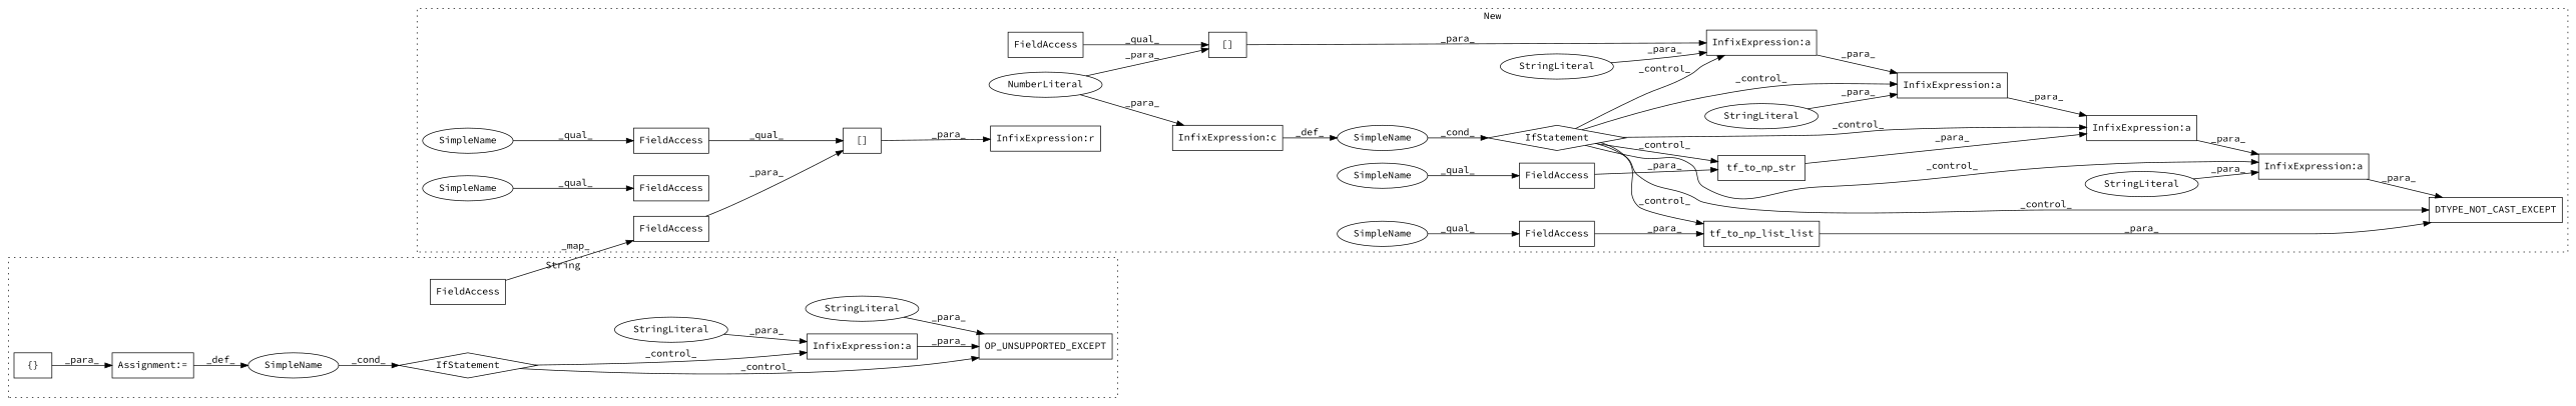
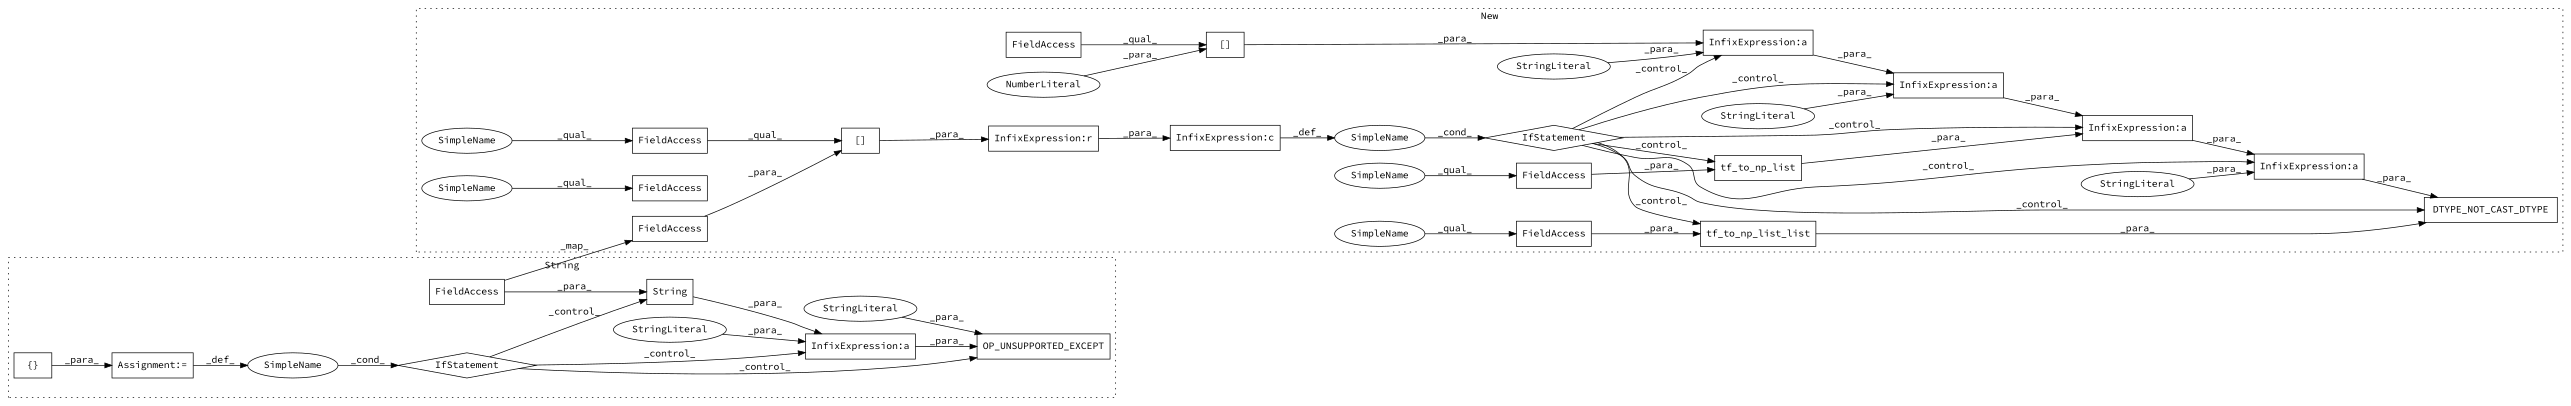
  digraph {
    fontname="Source Code Pro"
    rankdir=LR
    node [a=27 fontname="Source Code Pro" l=3 shape=box]
    edge [fontname="Source Code Pro"]
    n1 [a=25 l="8,2" label=IfStatement s="761,799" shape=diamond]
    n2 [label="InfixExpression:a" s=879]
    n3 [a=42 label=SimpleName shape=ellipse l=""]
+   n4 [a=32 l="7,1" label=String s="863,877"]
    n5 [a=32 l="22,1" label=OP_UNSUPPORTED_EXCEPT s="819,903"]
    n6 [a=45 l=12 label=StringLiteral s=891 shape=ellipse]
    n7 [a=45 l=8 label=StringLiteral s=882 shape=ellipse]
    n8 [a=22 l=7 label=FieldAccess s=870]
    n9 [a=4 l="1,1" label="{}" s="490,709"]
    n10 [a=7 l=1 label="Assignment:=" s=472]
-   n11 [a=32 l="22,1" label=DTYPE_NOT_CAST_EXCEPT s="840,1011"]
+   n11 [a=32 l="22,1" label=DTYPE_NOT_CAST_DTYPE s="840,1011"]
    n12 [label="InfixExpression:a" s=880]
    n13 [label="InfixExpression:a" s=956]
    n14 [label="InfixExpression:a" s=921]
    n15 [label="InfixExpression:a" s=898]
    n16 [a=2 l="12,1" label="[]" s="883,896"]
    n17 [a=34 l=1 label=NumberLiteral s=895 shape=ellipse]
    n18 [l=4 label="InfixExpression:c" s=785]
    n19 [a=32 l="18,1" label=tf_to_np_list_list s="973,1010"]
    n20 [a=42 label=SimpleName shape=ellipse l=""]
-   n21 [a=32 l="13,1" label=tf_to_np_str s="934,954"]
+   n21 [a=32 l="13,1" label=tf_to_np_list s="934,954"]
    n22 [a=45 label=StringLiteral s=959 shape=ellipse]
    n23 [a=45 l=19 label=StringLiteral s=901 shape=ellipse]
    n24 [a=45 l=15 label=StringLiteral s=865 shape=ellipse]
    n25 [l=4 label="InfixExpression:r" s=811]
    n26 [a=2 l="13,1" label="[]" s="790,810"]
    n27 [a=22 l=12 label=FieldAccess s=790]
    n28 [a=22 l=11 label=FieldAccess s=883]
    n29 [a=22 l=19 label=FieldAccess s=991]
    n30 [a=25 l="4,2" label=IfStatement s="752,820" shape=diamond]
    n31 [a=22 l=7 label=FieldAccess s=947]
    n32 [a=22 l=12 label=FieldAccess s=772]
    n33 [a=22 l=7 label=FieldAccess s=803]
    n34 [a=42 label=SimpleName s=790 shape=ellipse]
    n35 [a=42 label=SimpleName s=991 shape=ellipse]
    n36 [a=42 label=SimpleName s=772 shape=ellipse]
    n37 [a=42 l=1 label=SimpleName s=947 shape=ellipse]
    subgraph cluster_1 {
      label=String
      style=dotted
      n1
      n2
      n3
+     n4
      n5
      n6
      n7
      n8
      n9
      n10
    }
    subgraph cluster_2 {
      label=New
      style=dotted
      n11
      n12
      n13
      n14
      n15
      n16
      n17
      n18
      n19
      n20
      n21
      n22
      n23
      n24
      n25
      n26
      n27
      n28
      n29
      n30
      n31
      n32
      n33
      n34
      n35
      n36
      n37
    }
    n1 -> n2 [label=_control_]
+   n1 -> n4 [label=_control_]
    n1 -> n5 [label=_control_]
    n2 -> n5 [label=_para_]
    n3 -> n1 [label=_cond_]
+   n4 -> n2 [label=_para_]
    n6 -> n5 [label=_para_]
    n7 -> n2 [label=_para_]
+   n8 -> n4 [label=_para_]
    n8 -> n33 [label=_map_]
    n9 -> n10 [label=_para_]
    n10 -> n3 [label=_def_]
    n12 -> n15 [label=_para_]
    n13 -> n11 [label=_para_]
    n14 -> n13 [label=_para_]
    n15 -> n14 [label=_para_]
    n16 -> n12 [label=_para_]
    n17 -> n16 [label=_para_]
    n18 -> n20 [label=_def_]
    n19 -> n11 [label=_para_]
    n20 -> n30 [label=_cond_]
    n21 -> n14 [label=_para_]
    n22 -> n13 [label=_para_]
    n23 -> n15 [label=_para_]
    n24 -> n12 [label=_para_]
-   n17 -> n18 [label=_para_]
+   n25 -> n18 [label=_para_]
    n26 -> n25 [label=_para_]
    n27 -> n26 [label=_qual_]
    n28 -> n16 [label=_qual_]
    n29 -> n19 [label=_para_]
    n30 -> n11 [label=_control_]
    n30 -> n12 [label=_control_]
    n30 -> n13 [label=_control_]
    n30 -> n14 [label=_control_]
    n30 -> n15 [label=_control_]
    n30 -> n19 [label=_control_]
    n30 -> n21 [label=_control_]
    n31 -> n21 [label=_para_]
    n33 -> n26 [label=_para_]
    n34 -> n27 [label=_qual_]
    n35 -> n29 [label=_qual_]
    n36 -> n32 [label=_qual_]
    n37 -> n31 [label=_qual_]
  }
